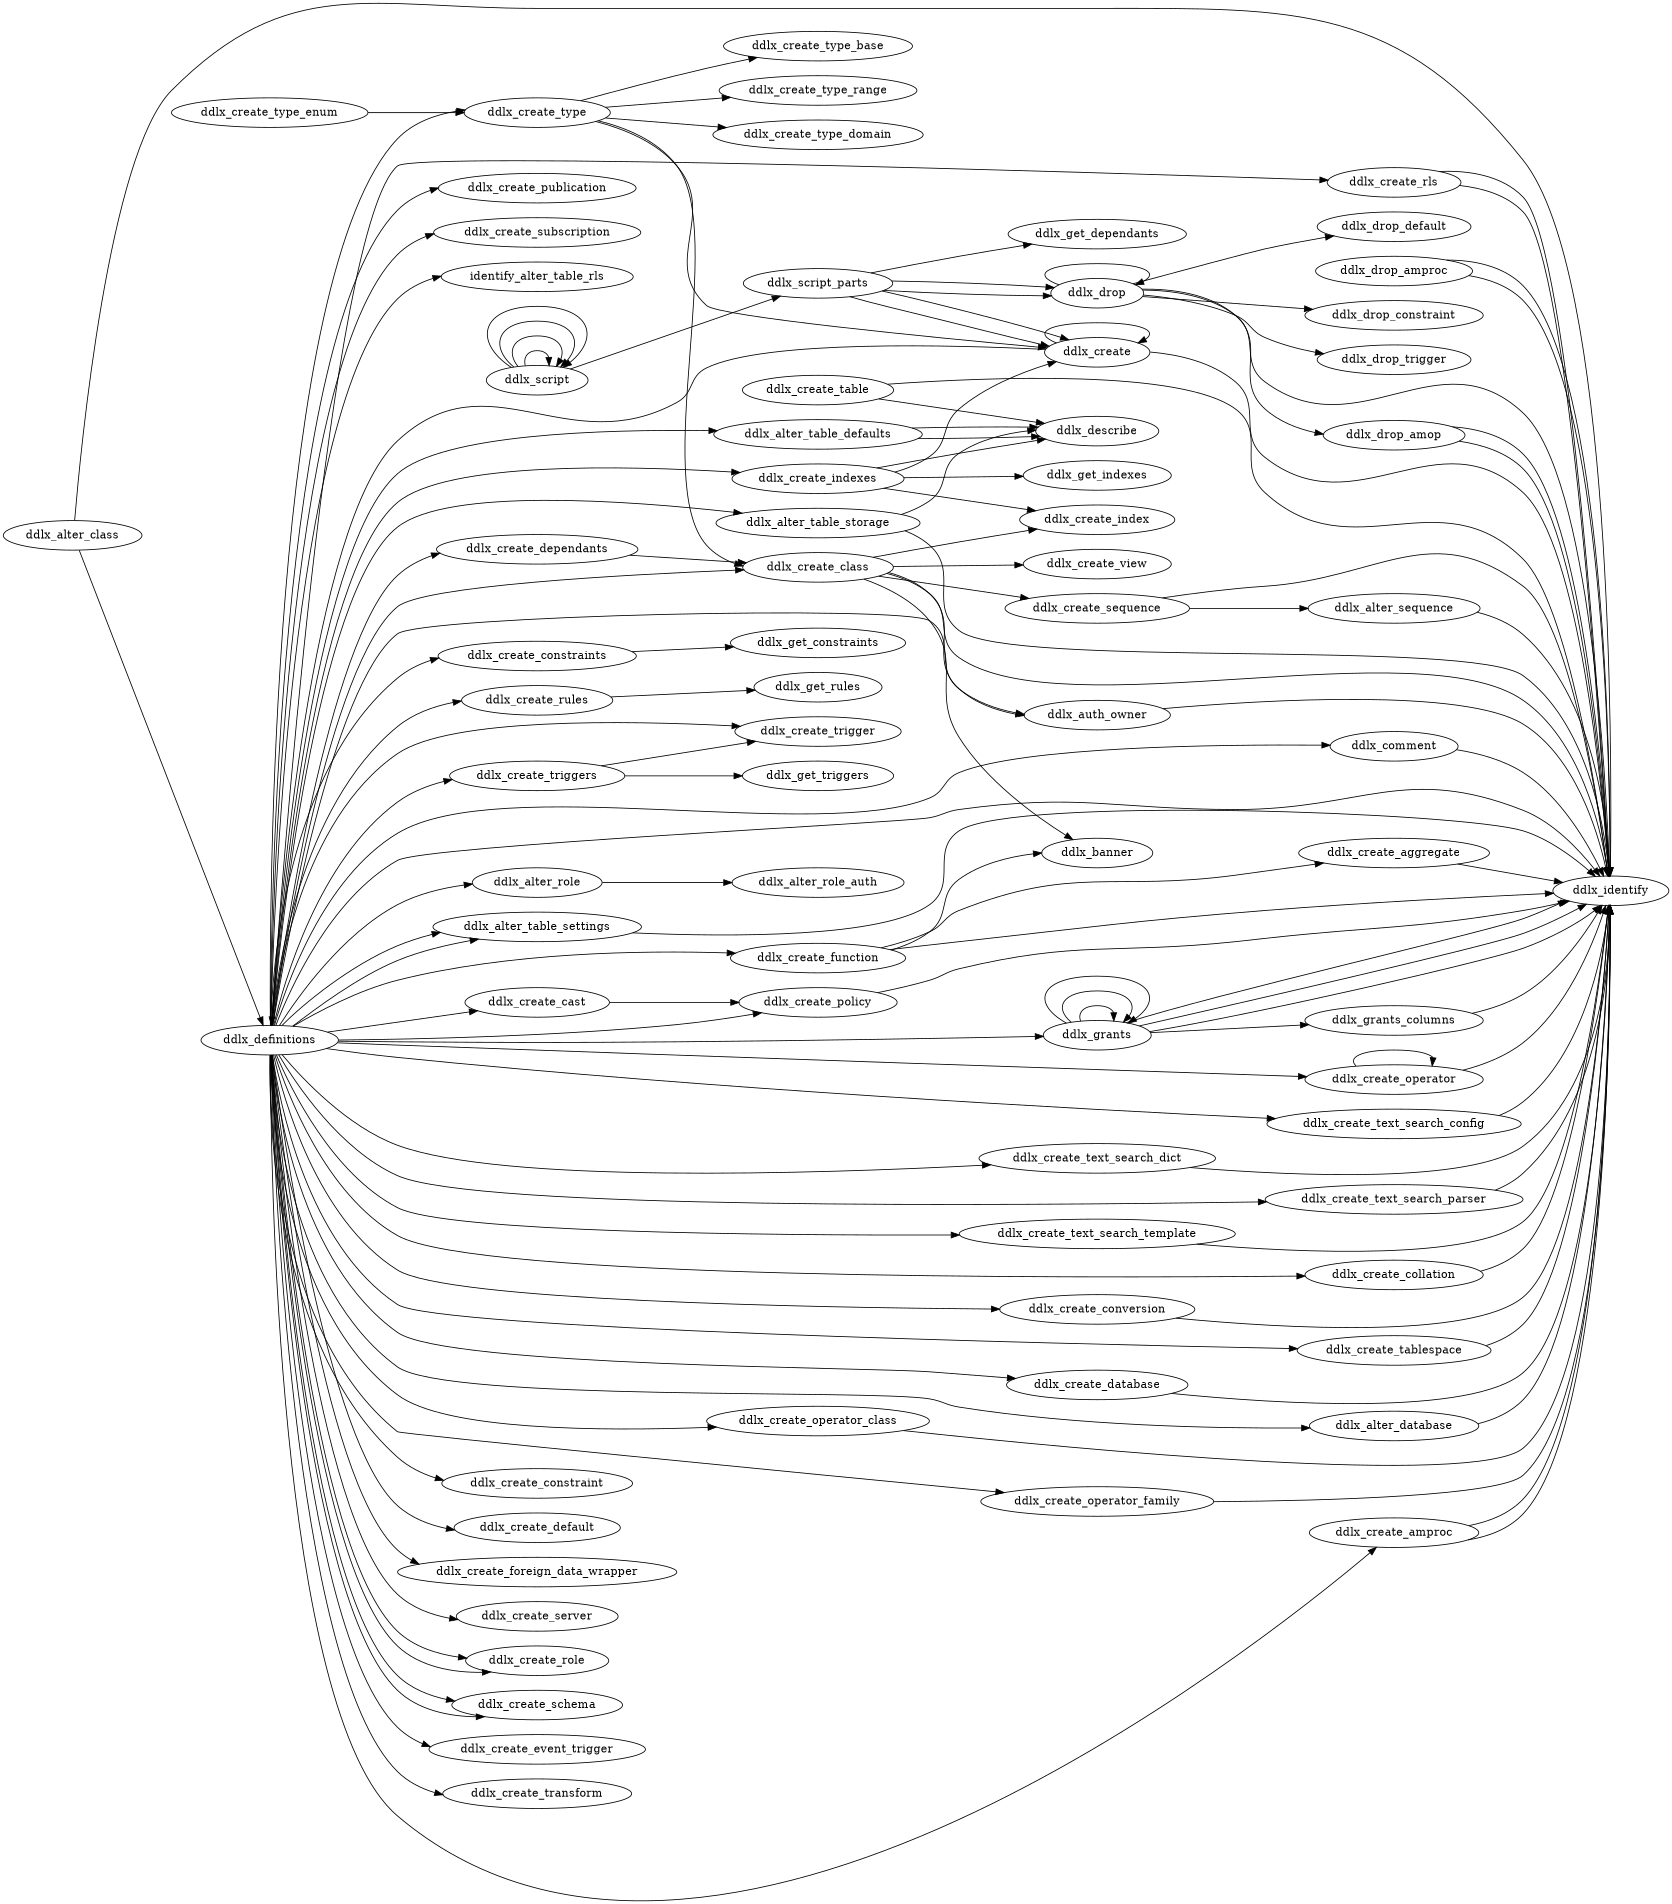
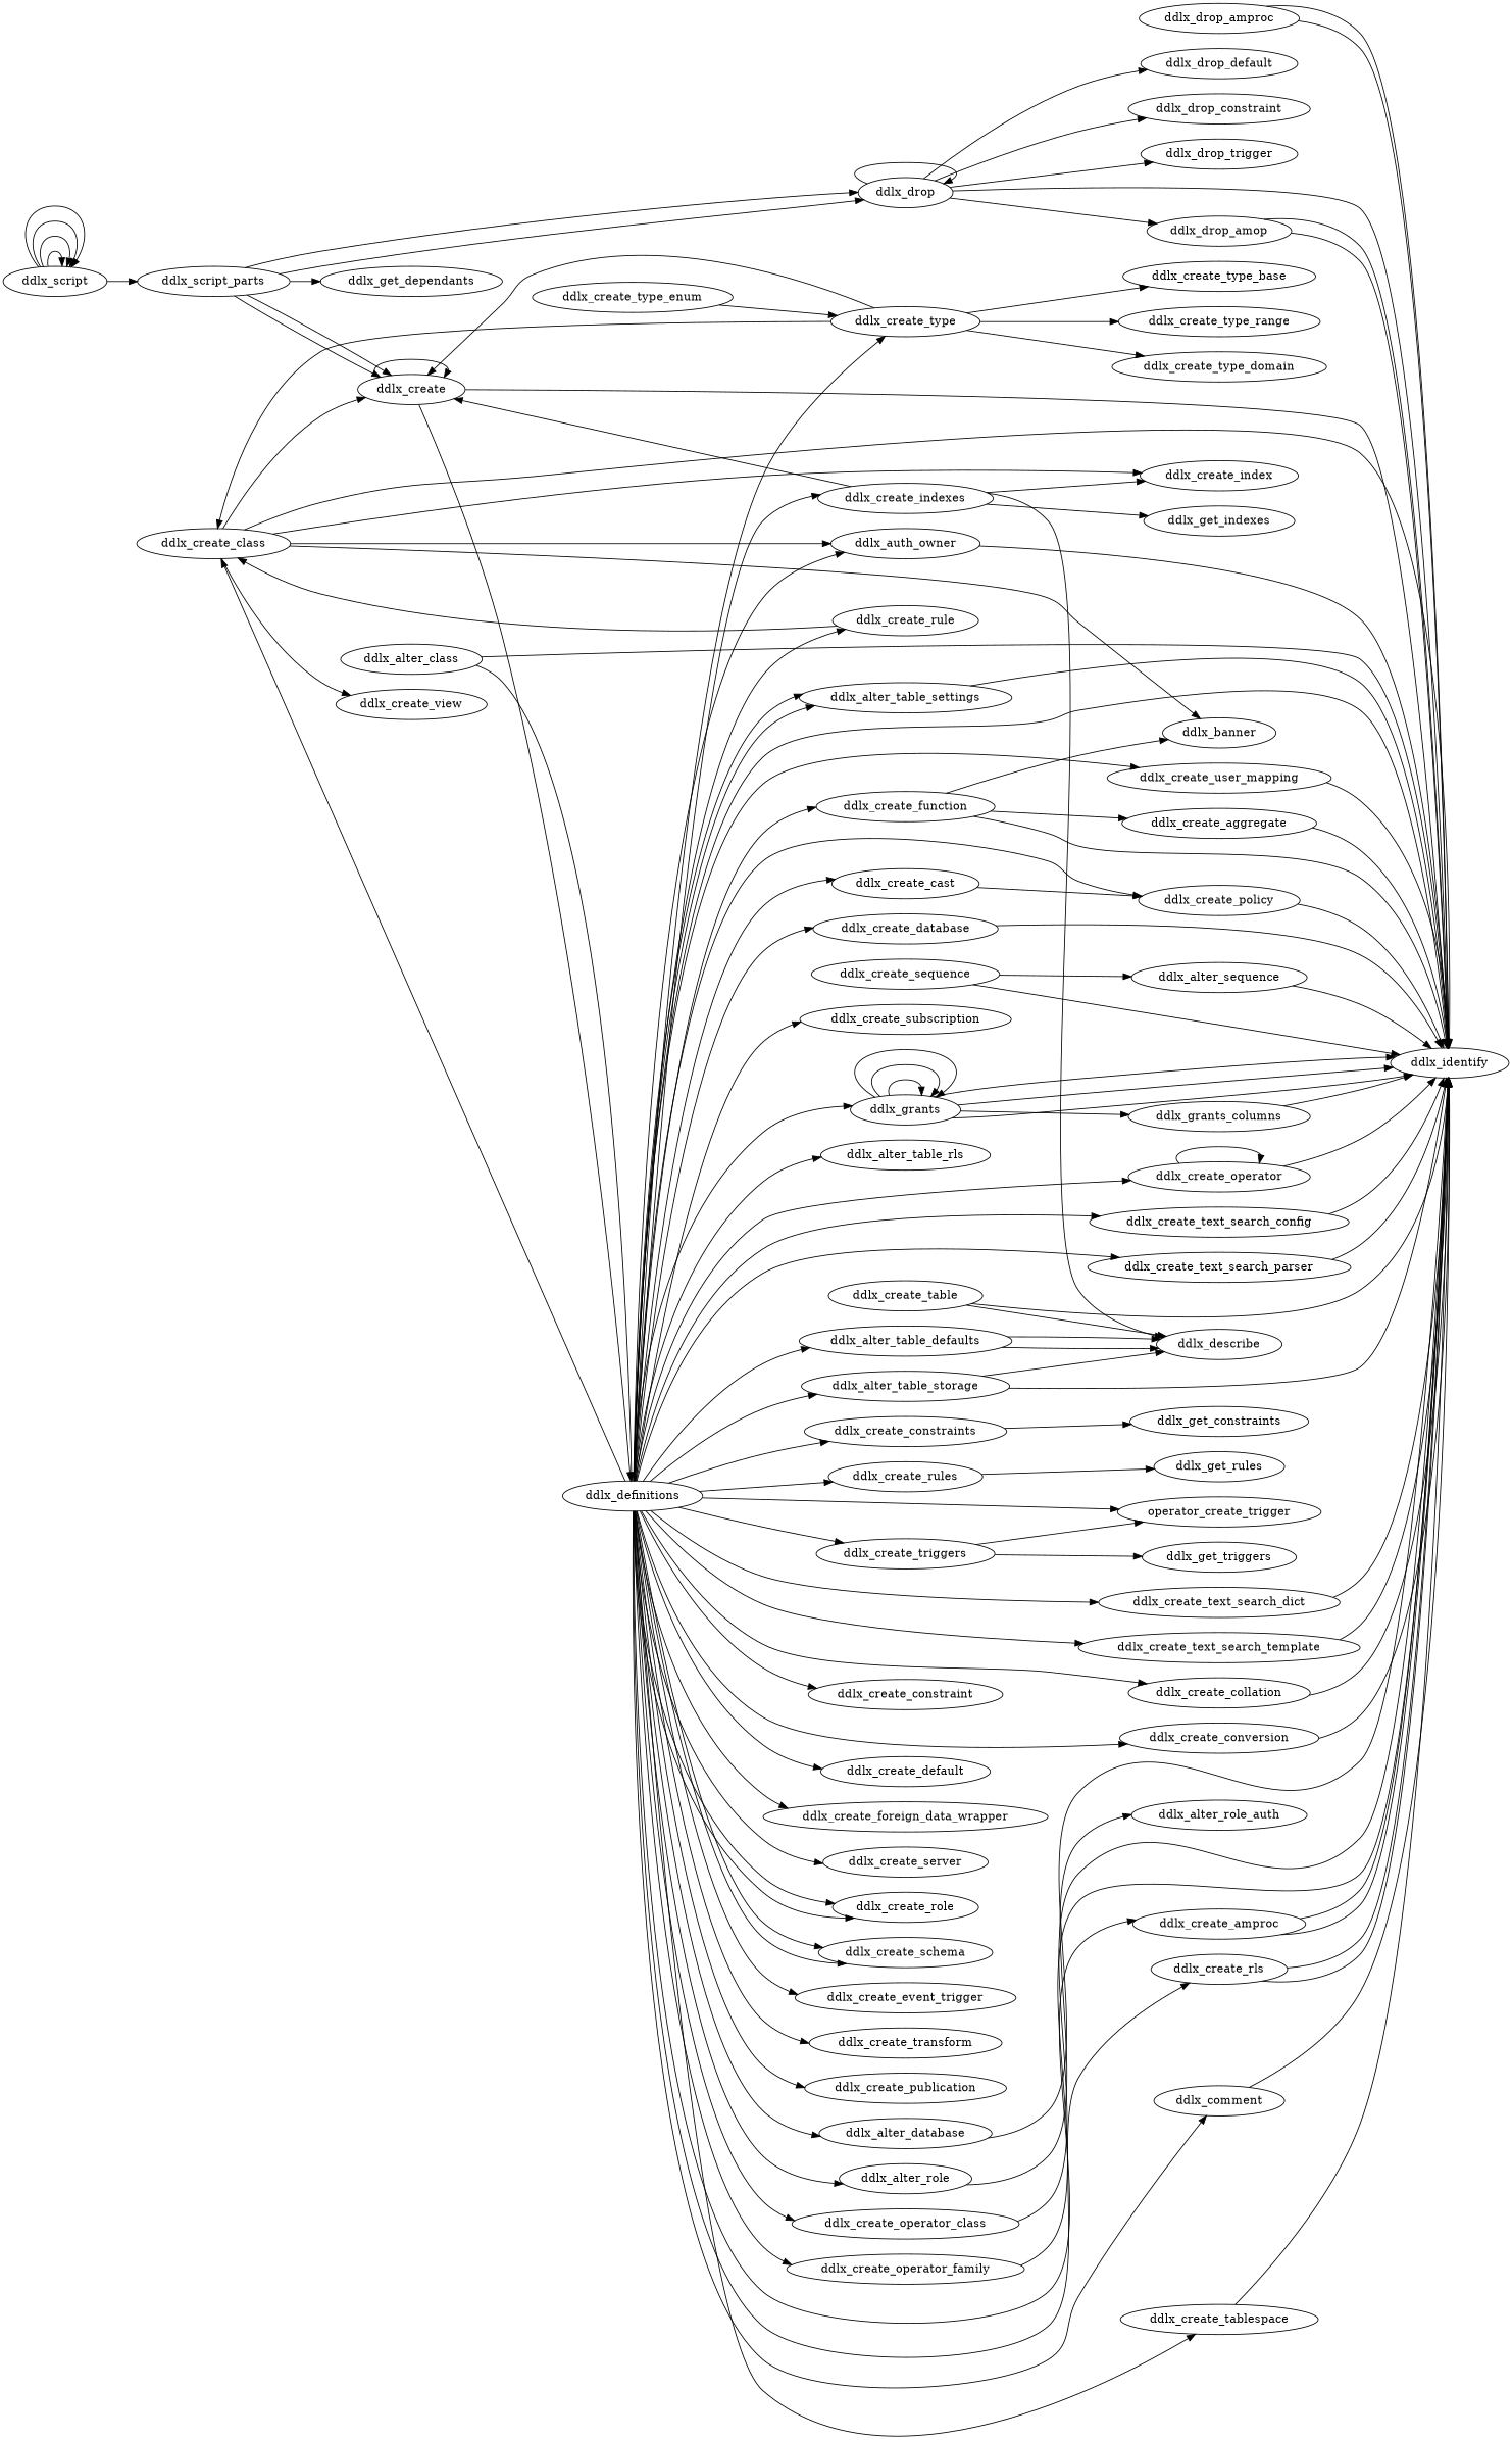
  digraph {
    rankdir=LR
    ddlx_comment
    ddlx_identify
    n3 [label=ddlx_auth_owner]
    ddlx_create_table
    ddlx_describe
    ddlx_alter_sequence
    ddlx_create_sequence
    ddlx_create_class
    ddlx_banner
    ddlx_create_view
    ddlx_create_index
    ddlx_alter_table_defaults
    ddlx_alter_table_storage
    ddlx_alter_table_settings
    ddlx_create_constraints
    ddlx_get_constraints
    ddlx_create_rules
    ddlx_get_rules
-   ddlx_create_rule [label=ddlx_create_dependants]
+   ddlx_create_rule
    ddlx_create_triggers
-   ddlx_create_trigger
+   ddlx_create_trigger [label=operator_create_trigger]
    ddlx_get_triggers
    ddlx_create_indexes
    ddlx_get_indexes
    ddlx_create
    ddlx_definitions
    ddlx_create_function
    ddlx_alter_role
+   ddlx_create_user_mapping
    ddlx_create_policy
    ddlx_grants
    ddlx_create_operator
    ddlx_create_text_search_config
    ddlx_create_text_search_dict
    ddlx_create_text_search_parser
    ddlx_create_text_search_template
    ddlx_create_cast
    ddlx_create_collation
    ddlx_create_conversion
    ddlx_create_tablespace
    ddlx_create_database
    ddlx_alter_database
    ddlx_create_operator_class
    ddlx_create_operator_family
    ddlx_create_amproc
    n46 [label=ddlx_create_rls]
    ddlx_create_type
    ddlx_create_constraint
    ddlx_create_default
    ddlx_create_foreign_data_wrapper
    ddlx_create_server
    ddlx_create_role
    ddlx_create_schema
    ddlx_create_event_trigger
    ddlx_create_transform
    ddlx_create_publication
    ddlx_create_subscription
-   ddlx_alter_table_rls [label=identify_alter_table_rls]
+   ddlx_alter_table_rls
    ddlx_create_aggregate
    ddlx_alter_role_auth
    ddlx_grants_columns
    ddlx_drop_amproc
    ddlx_drop_amop
    ddlx_create_type_domain
    ddlx_create_type_base
    ddlx_create_type_range
    ddlx_create_type_enum
    ddlx_alter_class
    ddlx_drop
    ddlx_drop_constraint
    ddlx_drop_trigger
    ddlx_drop_default
    ddlx_script_parts
    ddlx_get_dependants
    ddlx_script
    ddlx_comment -> ddlx_identify
    n3 -> ddlx_identify
    ddlx_create_table -> ddlx_identify
    ddlx_create_table -> ddlx_describe
    ddlx_alter_sequence -> ddlx_identify
    ddlx_create_sequence -> ddlx_identify
    ddlx_create_sequence -> ddlx_alter_sequence
    ddlx_create_class -> ddlx_identify
    ddlx_create_class -> n3
-   ddlx_create_class -> ddlx_create_sequence
+   ddlx_create_class -> ddlx_create
    ddlx_create_class -> ddlx_banner
    ddlx_create_class -> ddlx_create_view
    ddlx_create_class -> ddlx_create_index
    ddlx_alter_table_defaults -> ddlx_describe
    ddlx_alter_table_defaults -> ddlx_describe
    ddlx_alter_table_storage -> ddlx_identify
    ddlx_alter_table_storage -> ddlx_describe
    ddlx_alter_table_settings -> ddlx_identify
    ddlx_create_constraints -> ddlx_get_constraints
    ddlx_create_rules -> ddlx_get_rules
    ddlx_create_rule -> ddlx_create_class
    ddlx_create_triggers -> ddlx_create_trigger
    ddlx_create_triggers -> ddlx_get_triggers
    ddlx_create_indexes -> ddlx_describe
    ddlx_create_indexes -> ddlx_create_index
    ddlx_create_indexes -> ddlx_get_indexes
    ddlx_create_indexes -> ddlx_create
    ddlx_create -> ddlx_identify
    ddlx_create -> ddlx_create
    ddlx_create -> ddlx_definitions
    ddlx_definitions -> ddlx_comment
    ddlx_definitions -> ddlx_identify
    ddlx_definitions -> n3
    ddlx_definitions -> ddlx_create_class
    ddlx_definitions -> ddlx_alter_table_defaults
    ddlx_definitions -> ddlx_alter_table_storage
    ddlx_definitions -> ddlx_alter_table_settings
    ddlx_definitions -> ddlx_alter_table_settings
    ddlx_definitions -> ddlx_create_constraints
    ddlx_definitions -> ddlx_create_rules
    ddlx_definitions -> ddlx_create_rule
    ddlx_definitions -> ddlx_create_triggers
    ddlx_definitions -> ddlx_create_trigger
    ddlx_definitions -> ddlx_create_indexes
    ddlx_definitions -> ddlx_create_function
    ddlx_definitions -> ddlx_alter_role
+   ddlx_definitions -> ddlx_create_user_mapping
    ddlx_definitions -> ddlx_create_policy
    ddlx_definitions -> ddlx_grants
    ddlx_definitions -> ddlx_create_operator
    ddlx_definitions -> ddlx_create_text_search_config
    ddlx_definitions -> ddlx_create_text_search_dict
    ddlx_definitions -> ddlx_create_text_search_parser
    ddlx_definitions -> ddlx_create_text_search_template
    ddlx_definitions -> ddlx_create_cast
    ddlx_definitions -> ddlx_create_collation
    ddlx_definitions -> ddlx_create_conversion
    ddlx_definitions -> ddlx_create_tablespace
    ddlx_definitions -> ddlx_create_database
    ddlx_definitions -> ddlx_alter_database
    ddlx_definitions -> ddlx_create_operator_class
    ddlx_definitions -> ddlx_create_operator_family
    ddlx_definitions -> ddlx_create_amproc
    ddlx_definitions -> n46
    ddlx_definitions -> ddlx_create_type
    ddlx_definitions -> ddlx_create_constraint
    ddlx_definitions -> ddlx_create_default
    ddlx_definitions -> ddlx_create_foreign_data_wrapper
    ddlx_definitions -> ddlx_create_server
    ddlx_definitions -> ddlx_create_role
    ddlx_definitions -> ddlx_create_role
    ddlx_definitions -> ddlx_create_schema
    ddlx_definitions -> ddlx_create_schema
    ddlx_definitions -> ddlx_create_event_trigger
    ddlx_definitions -> ddlx_create_transform
    ddlx_definitions -> ddlx_create_publication
    ddlx_definitions -> ddlx_create_subscription
    ddlx_definitions -> ddlx_alter_table_rls
    ddlx_create_function -> ddlx_identify
    ddlx_create_function -> ddlx_banner
    ddlx_create_function -> ddlx_create_aggregate
    ddlx_alter_role -> ddlx_alter_role_auth
+   ddlx_create_user_mapping -> ddlx_identify
    ddlx_create_policy -> ddlx_identify
    ddlx_grants -> ddlx_identify
    ddlx_grants -> ddlx_identify
    ddlx_grants -> ddlx_identify
    ddlx_grants -> ddlx_grants
    ddlx_grants -> ddlx_grants
    ddlx_grants -> ddlx_grants
    ddlx_grants -> ddlx_grants_columns
    ddlx_create_operator -> ddlx_identify
    ddlx_create_operator -> ddlx_create_operator
    ddlx_create_text_search_config -> ddlx_identify
    ddlx_create_text_search_dict -> ddlx_identify
    ddlx_create_text_search_parser -> ddlx_identify
    ddlx_create_text_search_template -> ddlx_identify
    ddlx_create_cast -> ddlx_create_policy
    ddlx_create_collation -> ddlx_identify
    ddlx_create_conversion -> ddlx_identify
    ddlx_create_tablespace -> ddlx_identify
    ddlx_create_database -> ddlx_identify
    ddlx_alter_database -> ddlx_identify
    ddlx_create_operator_class -> ddlx_identify
    ddlx_create_operator_family -> ddlx_identify
    ddlx_create_amproc -> ddlx_identify
    ddlx_create_amproc -> ddlx_identify
    n46 -> ddlx_identify
    n46 -> ddlx_identify
    ddlx_create_type -> ddlx_create_class
    ddlx_create_type -> ddlx_create
    ddlx_create_type -> ddlx_create_type_domain
    ddlx_create_type -> ddlx_create_type_base
    ddlx_create_type -> ddlx_create_type_range
    ddlx_create_aggregate -> ddlx_identify
    ddlx_grants_columns -> ddlx_identify
    ddlx_drop_amproc -> ddlx_identify
    ddlx_drop_amproc -> ddlx_identify
    ddlx_drop_amop -> ddlx_identify
    ddlx_drop_amop -> ddlx_identify
    ddlx_create_type_enum -> ddlx_create_type
    ddlx_alter_class -> ddlx_identify
    ddlx_alter_class -> ddlx_definitions
    ddlx_drop -> ddlx_identify
    ddlx_drop -> ddlx_drop_amop
    ddlx_drop -> ddlx_drop
    ddlx_drop -> ddlx_drop_constraint
    ddlx_drop -> ddlx_drop_trigger
    ddlx_drop -> ddlx_drop_default
    ddlx_script_parts -> ddlx_create
    ddlx_script_parts -> ddlx_create
    ddlx_script_parts -> ddlx_drop
    ddlx_script_parts -> ddlx_drop
    ddlx_script_parts -> ddlx_get_dependants
    ddlx_script -> ddlx_script_parts
    ddlx_script -> ddlx_script
    ddlx_script -> ddlx_script
    ddlx_script -> ddlx_script
    ddlx_script -> ddlx_script
  }
